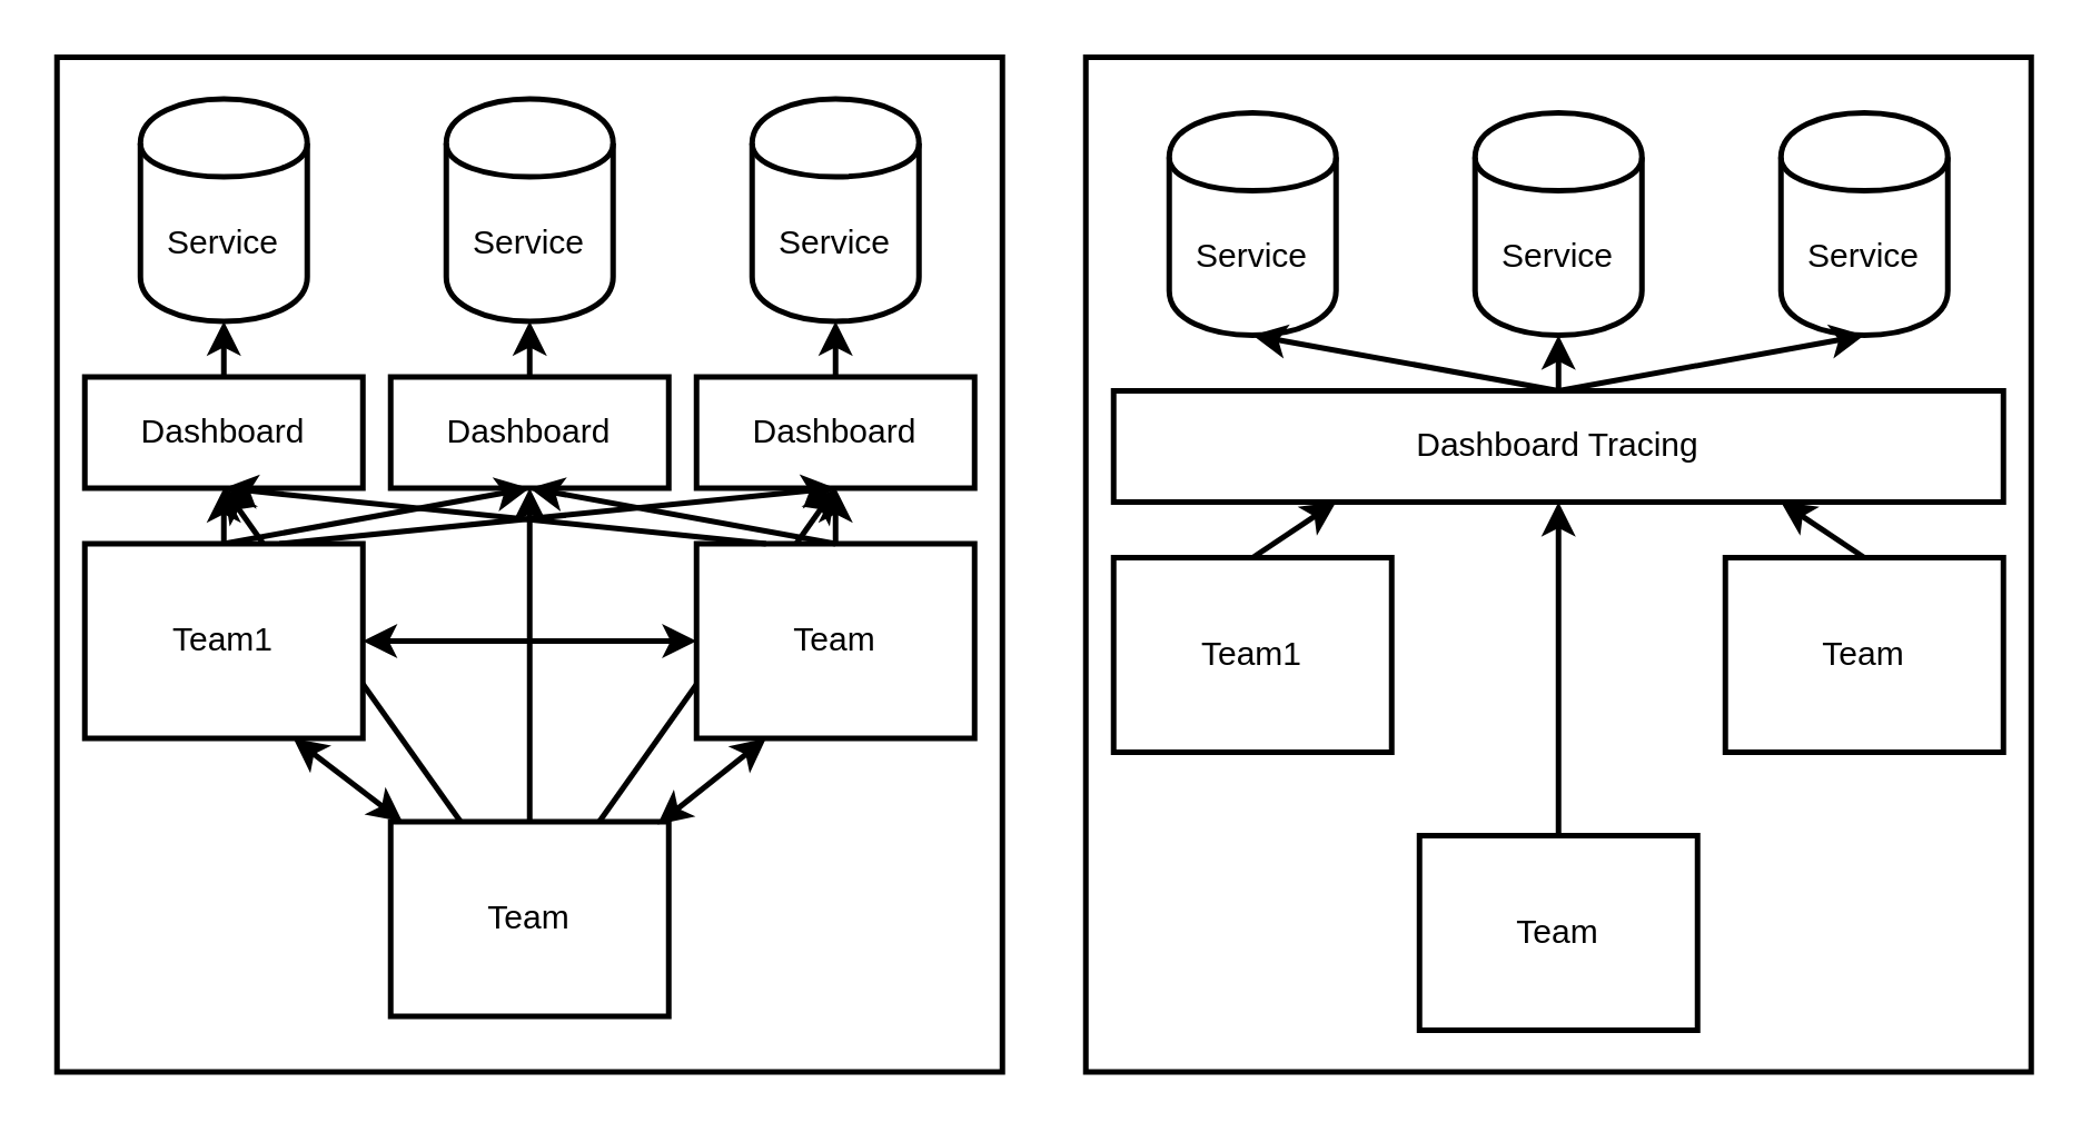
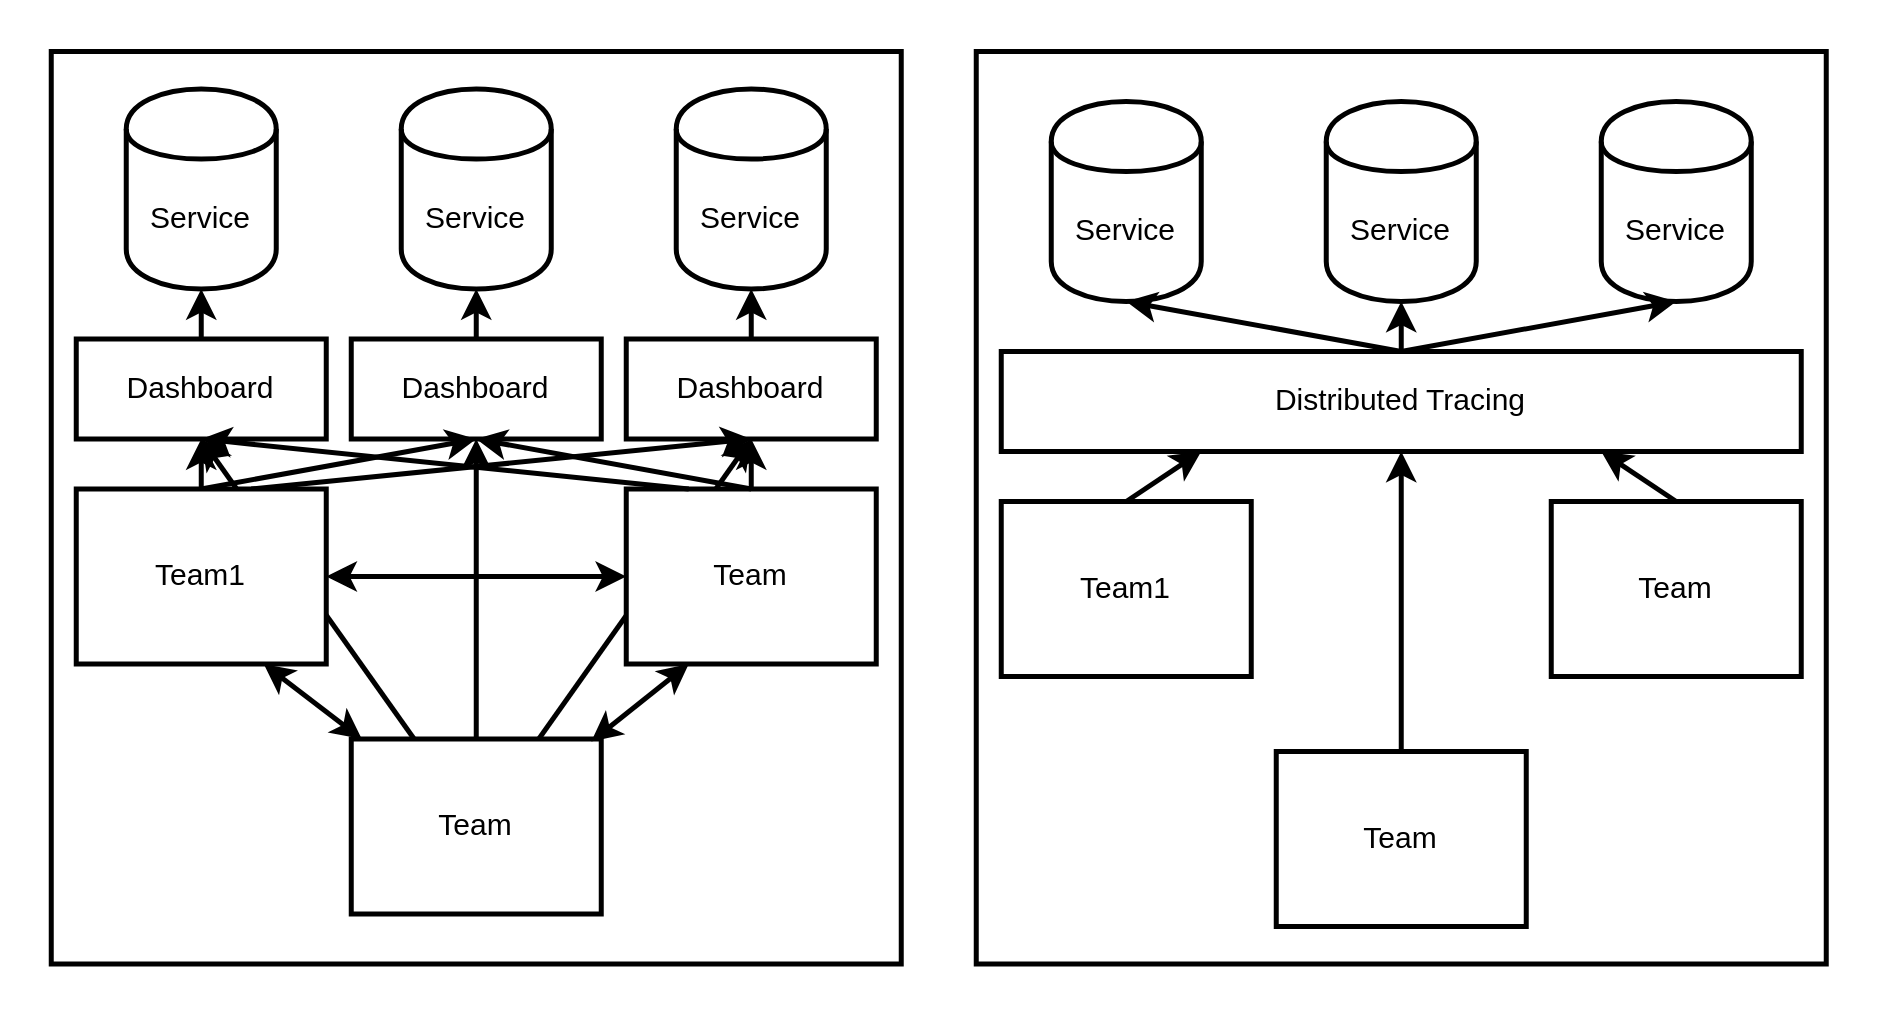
  <mxCell id="0" />
  <mxCell id="1" parent="0" />
  <mxCell id="2" value="" style="rounded=0;whiteSpace=wrap;html=1;strokeWidth=2;" vertex="1" parent="1"><mxGeometry x="390" y="20" width="340" height="365" as="geometry" /></mxCell>
  <mxCell id="3" value="" style="rounded=0;whiteSpace=wrap;html=1;strokeWidth=2;" vertex="1" parent="1"><mxGeometry x="20" y="20" width="340" height="365" as="geometry" /></mxCell>
  <mxCell id="4" value="Service" style="shape=cylinder;whiteSpace=wrap;html=1;boundedLbl=1;backgroundOutline=1;strokeWidth=2;" vertex="1" parent="1"><mxGeometry x="50" y="35" width="60" height="80" as="geometry" /></mxCell>
  <mxCell id="5" value="Service" style="shape=cylinder;whiteSpace=wrap;html=1;boundedLbl=1;backgroundOutline=1;strokeWidth=2;" vertex="1" parent="1"><mxGeometry x="160" y="35" width="60" height="80" as="geometry" /></mxCell>
  <mxCell id="6" value="Dashboard" style="rounded=0;whiteSpace=wrap;html=1;strokeWidth=2;" vertex="1" parent="1"><mxGeometry x="30" y="135" width="100" height="40" as="geometry" /></mxCell>
  <mxCell id="7" value="Dashboard" style="rounded=0;whiteSpace=wrap;html=1;strokeWidth=2;" vertex="1" parent="1"><mxGeometry x="140" y="135" width="100" height="40" as="geometry" /></mxCell>
  <mxCell id="8" value="Service" style="shape=cylinder;whiteSpace=wrap;html=1;boundedLbl=1;backgroundOutline=1;strokeWidth=2;" vertex="1" parent="1"><mxGeometry x="270" y="35" width="60" height="80" as="geometry" /></mxCell>
  <mxCell id="9" value="Dashboard" style="rounded=0;whiteSpace=wrap;html=1;strokeWidth=2;" vertex="1" parent="1"><mxGeometry x="250" y="135" width="100" height="40" as="geometry" /></mxCell>
  <mxCell id="10" value="" style="endArrow=classic;html=1;entryX=0.5;entryY=1;entryDx=0;entryDy=0;exitX=0.5;exitY=0;exitDx=0;exitDy=0;strokeWidth=2;" edge="1" parent="1" source="6" target="4"><mxGeometry width="50" height="50" relative="1" as="geometry"><mxPoint x="30" y="245" as="sourcePoint" /><mxPoint x="80" y="195" as="targetPoint" /></mxGeometry></mxCell>
  <mxCell id="11" value="" style="endArrow=classic;html=1;entryX=0.5;entryY=1;entryDx=0;entryDy=0;exitX=0.5;exitY=0;exitDx=0;exitDy=0;strokeWidth=2;" edge="1" parent="1" source="9" target="8"><mxGeometry width="50" height="50" relative="1" as="geometry"><mxPoint x="30" y="245" as="sourcePoint" /><mxPoint x="80" y="195" as="targetPoint" /></mxGeometry></mxCell>
  <mxCell id="12" value="" style="endArrow=classic;html=1;entryX=0.5;entryY=1;entryDx=0;entryDy=0;exitX=0.5;exitY=0;exitDx=0;exitDy=0;strokeWidth=2;" edge="1" parent="1" source="7" target="5"><mxGeometry width="50" height="50" relative="1" as="geometry"><mxPoint x="20" y="325" as="sourcePoint" /><mxPoint x="70" y="275" as="targetPoint" /></mxGeometry></mxCell>
  <mxCell id="13" value="Team" style="rounded=0;whiteSpace=wrap;html=1;strokeWidth=2;" vertex="1" parent="1"><mxGeometry x="140" y="295" width="100" height="70" as="geometry" /></mxCell>
  <mxCell id="14" value="" style="endArrow=classic;startArrow=classic;html=1;entryX=0;entryY=0.5;entryDx=0;entryDy=0;exitX=1;exitY=0.5;exitDx=0;exitDy=0;strokeWidth=2;" edge="1" parent="1" source="31" target="34"><mxGeometry width="50" height="50" relative="1" as="geometry"><mxPoint x="30" y="435" as="sourcePoint" /><mxPoint x="80" y="385" as="targetPoint" /></mxGeometry></mxCell>
  <mxCell id="15" value="" style="endArrow=classic;startArrow=classic;html=1;exitX=0.75;exitY=1;exitDx=0;exitDy=0;strokeWidth=2;" edge="1" parent="1" source="31" target="13"><mxGeometry width="50" height="50" relative="1" as="geometry"><mxPoint x="140" y="240" as="sourcePoint" /><mxPoint x="260" y="240" as="targetPoint" /></mxGeometry></mxCell>
  <mxCell id="16" value="" style="endArrow=classic;startArrow=classic;html=1;exitX=0.25;exitY=1;exitDx=0;exitDy=0;strokeWidth=2;" edge="1" parent="1" source="34"><mxGeometry width="50" height="50" relative="1" as="geometry"><mxPoint x="115" y="275" as="sourcePoint" /><mxPoint x="236" y="296" as="targetPoint" /></mxGeometry></mxCell>
  <mxCell id="17" value="Service" style="shape=cylinder;whiteSpace=wrap;html=1;boundedLbl=1;backgroundOutline=1;strokeWidth=2;" vertex="1" parent="1"><mxGeometry x="420" y="40" width="60" height="80" as="geometry" /></mxCell>
  <mxCell id="18" value="Service" style="shape=cylinder;whiteSpace=wrap;html=1;boundedLbl=1;backgroundOutline=1;strokeWidth=2;" vertex="1" parent="1"><mxGeometry x="530" y="40" width="60" height="80" as="geometry" /></mxCell>
- <mxCell id="19" value="Dashboard Tracing" style="rounded=0;whiteSpace=wrap;html=1;strokeWidth=2;" vertex="1" parent="1"><mxGeometry x="400" y="140" width="320" height="40" as="geometry" /></mxCell>
+ <mxCell id="19" value="Distributed Tracing" style="rounded=0;whiteSpace=wrap;html=1;strokeWidth=2;" vertex="1" parent="1"><mxGeometry x="400" y="140" width="320" height="40" as="geometry" /></mxCell>
  <mxCell id="20" value="Service" style="shape=cylinder;whiteSpace=wrap;html=1;boundedLbl=1;backgroundOutline=1;strokeWidth=2;" vertex="1" parent="1"><mxGeometry x="640" y="40" width="60" height="80" as="geometry" /></mxCell>
  <mxCell id="21" value="" style="endArrow=classic;html=1;entryX=0.5;entryY=1;entryDx=0;entryDy=0;exitX=0.5;exitY=0;exitDx=0;exitDy=0;strokeWidth=2;" edge="1" parent="1" source="19" target="17"><mxGeometry width="50" height="50" relative="1" as="geometry"><mxPoint x="400" y="250" as="sourcePoint" /><mxPoint x="450" y="200" as="targetPoint" /></mxGeometry></mxCell>
  <mxCell id="22" value="" style="endArrow=classic;html=1;entryX=0.5;entryY=1;entryDx=0;entryDy=0;exitX=0.5;exitY=0;exitDx=0;exitDy=0;strokeWidth=2;" edge="1" parent="1" source="19" target="20"><mxGeometry width="50" height="50" relative="1" as="geometry"><mxPoint x="670" y="140" as="sourcePoint" /><mxPoint x="450" y="200" as="targetPoint" /></mxGeometry></mxCell>
  <mxCell id="23" value="" style="endArrow=classic;html=1;entryX=0.5;entryY=1;entryDx=0;entryDy=0;exitX=0.5;exitY=0;exitDx=0;exitDy=0;strokeWidth=2;" edge="1" parent="1" target="18"><mxGeometry width="50" height="50" relative="1" as="geometry"><mxPoint x="560" y="140" as="sourcePoint" /><mxPoint x="440" y="280" as="targetPoint" /></mxGeometry></mxCell>
  <mxCell id="24" value="Team1" style="rounded=0;whiteSpace=wrap;html=1;strokeWidth=2;" vertex="1" parent="1"><mxGeometry x="400" y="200" width="100" height="70" as="geometry" /></mxCell>
  <mxCell id="25" value="Team" style="rounded=0;whiteSpace=wrap;html=1;strokeWidth=2;" vertex="1" parent="1"><mxGeometry x="510" y="300" width="100" height="70" as="geometry" /></mxCell>
  <mxCell id="26" value="Team" style="rounded=0;whiteSpace=wrap;html=1;strokeWidth=2;" vertex="1" parent="1"><mxGeometry x="620" y="200" width="100" height="70" as="geometry" /></mxCell>
  <mxCell id="27" value="" style="endArrow=classic;html=1;entryX=0.5;entryY=1;entryDx=0;entryDy=0;strokeWidth=2;" edge="1" parent="1" target="9"><mxGeometry width="50" height="50" relative="1" as="geometry"><mxPoint x="100" y="195" as="sourcePoint" /><mxPoint x="80" y="395" as="targetPoint" /></mxGeometry></mxCell>
  <mxCell id="28" value="" style="endArrow=classic;html=1;entryX=0.5;entryY=1;entryDx=0;entryDy=0;exitX=0.5;exitY=0;exitDx=0;exitDy=0;strokeWidth=2;" edge="1" parent="1" source="31" target="7"><mxGeometry width="50" height="50" relative="1" as="geometry"><mxPoint x="30" y="445" as="sourcePoint" /><mxPoint x="80" y="395" as="targetPoint" /></mxGeometry></mxCell>
  <mxCell id="29" value="" style="endArrow=classic;html=1;entryX=0.5;entryY=1;entryDx=0;entryDy=0;exitX=0.5;exitY=0;exitDx=0;exitDy=0;strokeWidth=2;" edge="1" parent="1" source="31" target="6"><mxGeometry width="50" height="50" relative="1" as="geometry"><mxPoint x="90" y="205" as="sourcePoint" /><mxPoint x="200" y="185" as="targetPoint" /></mxGeometry></mxCell>
  <mxCell id="30" value="" style="endArrow=classic;html=1;entryX=0.5;entryY=1;entryDx=0;entryDy=0;strokeWidth=2;" edge="1" parent="1" source="13" target="6"><mxGeometry width="50" height="50" relative="1" as="geometry"><mxPoint x="30" y="445" as="sourcePoint" /><mxPoint x="80" y="395" as="targetPoint" /></mxGeometry></mxCell>
  <mxCell id="31" value="Team1" style="rounded=0;whiteSpace=wrap;html=1;strokeWidth=2;" vertex="1" parent="1"><mxGeometry x="30" y="195" width="100" height="70" as="geometry" /></mxCell>
  <mxCell id="32" value="" style="endArrow=classic;html=1;entryX=0.5;entryY=1;entryDx=0;entryDy=0;exitX=0.5;exitY=0;exitDx=0;exitDy=0;strokeWidth=2;" edge="1" parent="1" source="13" target="7"><mxGeometry width="50" height="50" relative="1" as="geometry"><mxPoint x="30" y="445" as="sourcePoint" /><mxPoint x="80" y="395" as="targetPoint" /></mxGeometry></mxCell>
  <mxCell id="33" value="" style="endArrow=classic;html=1;entryX=0.5;entryY=1;entryDx=0;entryDy=0;exitX=0.75;exitY=0;exitDx=0;exitDy=0;strokeWidth=2;" edge="1" parent="1" source="13" target="9"><mxGeometry width="50" height="50" relative="1" as="geometry"><mxPoint x="200" y="305" as="sourcePoint" /><mxPoint x="200" y="185" as="targetPoint" /></mxGeometry></mxCell>
  <mxCell id="34" value="Team" style="rounded=0;whiteSpace=wrap;html=1;strokeWidth=2;" vertex="1" parent="1"><mxGeometry x="250" y="195" width="100" height="70" as="geometry" /></mxCell>
  <mxCell id="35" value="" style="endArrow=classic;html=1;entryX=0.5;entryY=1;entryDx=0;entryDy=0;exitX=0.25;exitY=0;exitDx=0;exitDy=0;strokeWidth=2;" edge="1" parent="1" source="34" target="6"><mxGeometry width="50" height="50" relative="1" as="geometry"><mxPoint x="30" y="445" as="sourcePoint" /><mxPoint x="80" y="395" as="targetPoint" /></mxGeometry></mxCell>
  <mxCell id="36" value="" style="endArrow=classic;html=1;entryX=0.5;entryY=1;entryDx=0;entryDy=0;exitX=0.5;exitY=0;exitDx=0;exitDy=0;strokeWidth=2;" edge="1" parent="1" source="34" target="7"><mxGeometry width="50" height="50" relative="1" as="geometry"><mxPoint x="285" y="205" as="sourcePoint" /><mxPoint x="90" y="185" as="targetPoint" /></mxGeometry></mxCell>
  <mxCell id="37" value="" style="endArrow=classic;html=1;entryX=0.5;entryY=1;entryDx=0;entryDy=0;exitX=0.5;exitY=0;exitDx=0;exitDy=0;strokeWidth=2;" edge="1" parent="1" source="34" target="9"><mxGeometry width="50" height="50" relative="1" as="geometry"><mxPoint x="30" y="445" as="sourcePoint" /><mxPoint x="80" y="395" as="targetPoint" /></mxGeometry></mxCell>
  <mxCell id="38" value="" style="endArrow=classic;html=1;entryX=0.25;entryY=1;entryDx=0;entryDy=0;exitX=0.5;exitY=0;exitDx=0;exitDy=0;strokeWidth=2;" edge="1" parent="1" source="24" target="19"><mxGeometry width="50" height="50" relative="1" as="geometry"><mxPoint x="20" y="455" as="sourcePoint" /><mxPoint x="70" y="405" as="targetPoint" /></mxGeometry></mxCell>
  <mxCell id="39" value="" style="endArrow=classic;html=1;entryX=0.5;entryY=1;entryDx=0;entryDy=0;exitX=0.5;exitY=0;exitDx=0;exitDy=0;strokeWidth=2;" edge="1" parent="1" source="25" target="19"><mxGeometry width="50" height="50" relative="1" as="geometry"><mxPoint x="20" y="455" as="sourcePoint" /><mxPoint x="70" y="405" as="targetPoint" /></mxGeometry></mxCell>
  <mxCell id="40" value="" style="endArrow=classic;html=1;entryX=0.75;entryY=1;entryDx=0;entryDy=0;exitX=0.5;exitY=0;exitDx=0;exitDy=0;strokeWidth=2;" edge="1" parent="1" source="26" target="19"><mxGeometry width="50" height="50" relative="1" as="geometry"><mxPoint x="570" y="310" as="sourcePoint" /><mxPoint x="570" y="190" as="targetPoint" /></mxGeometry></mxCell>
